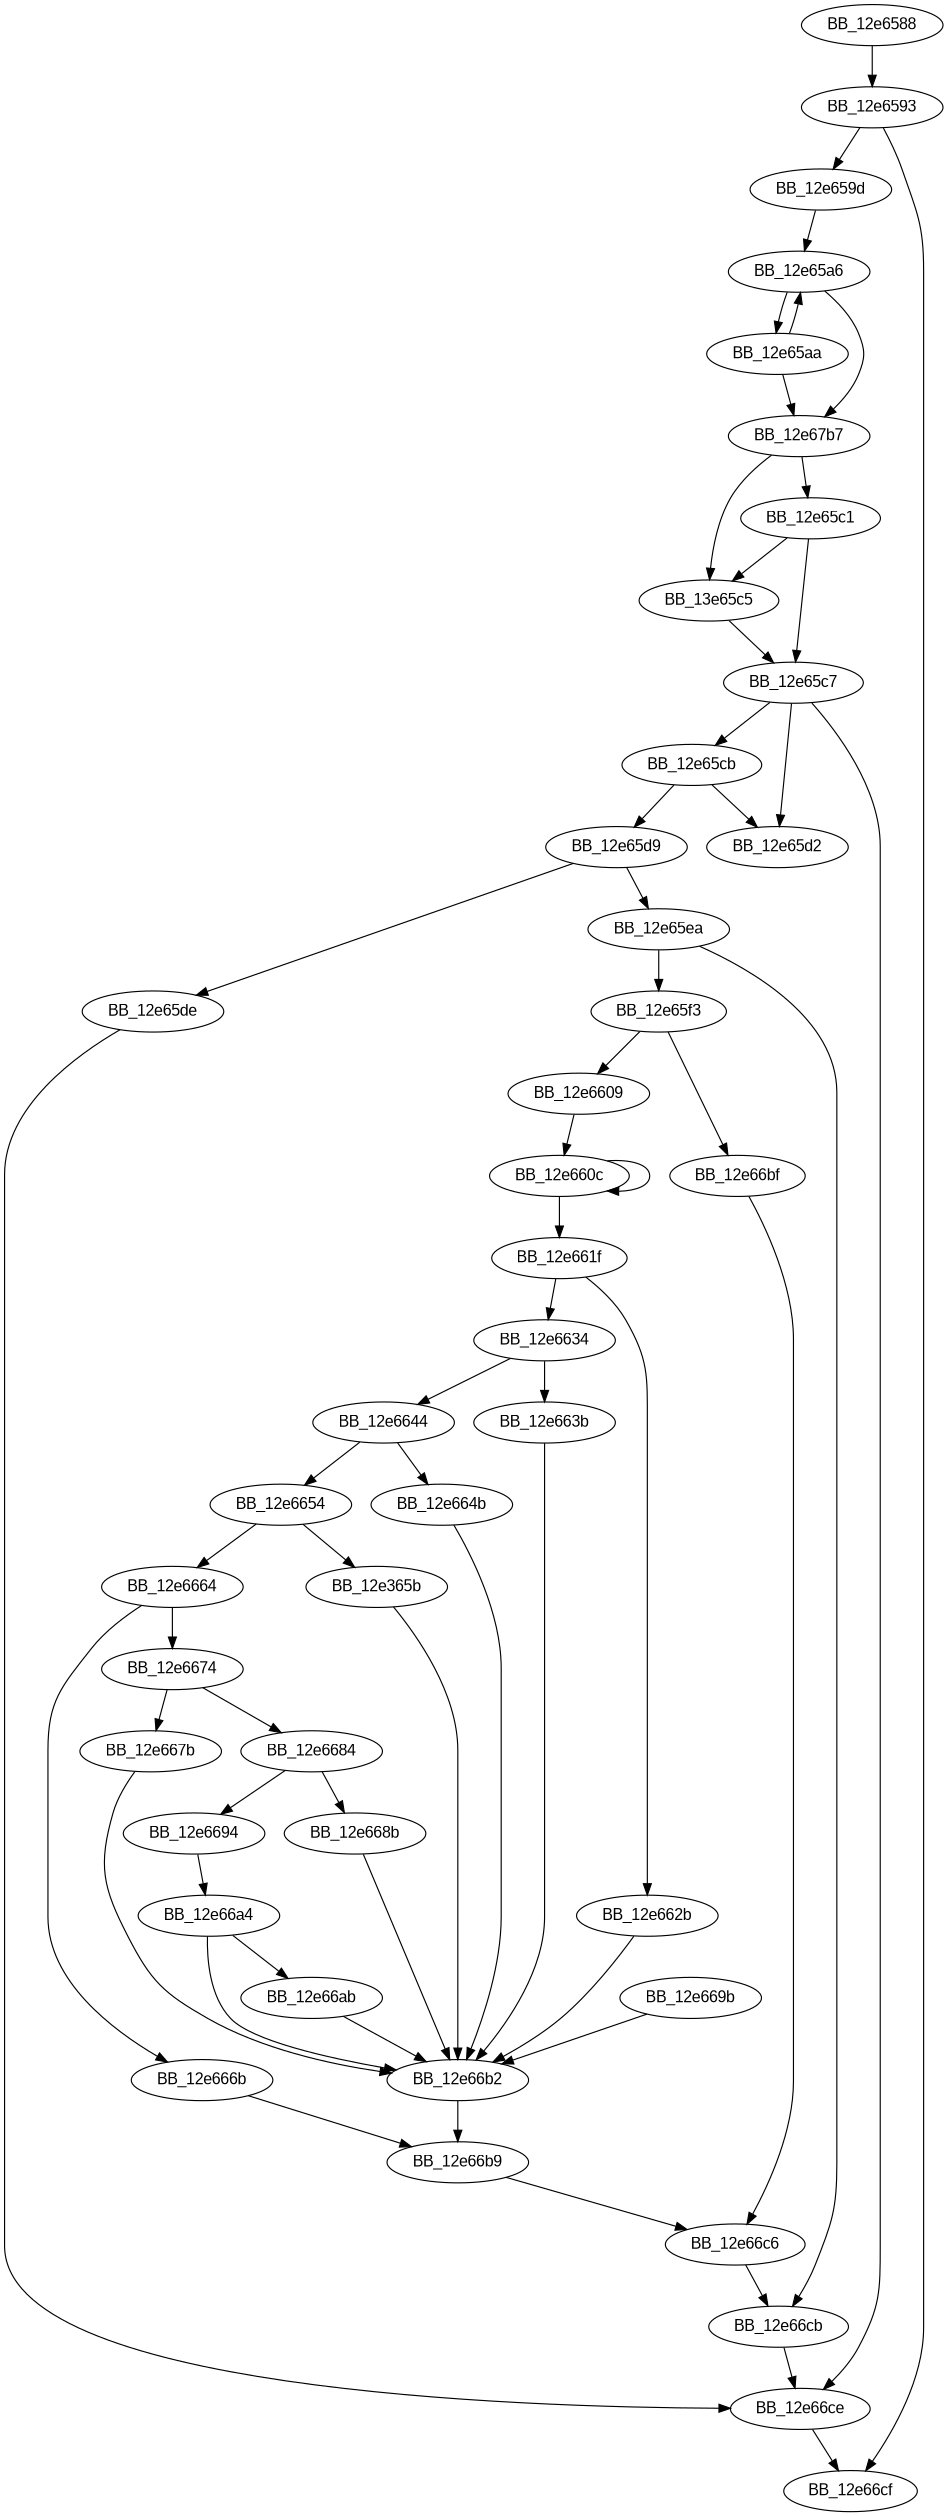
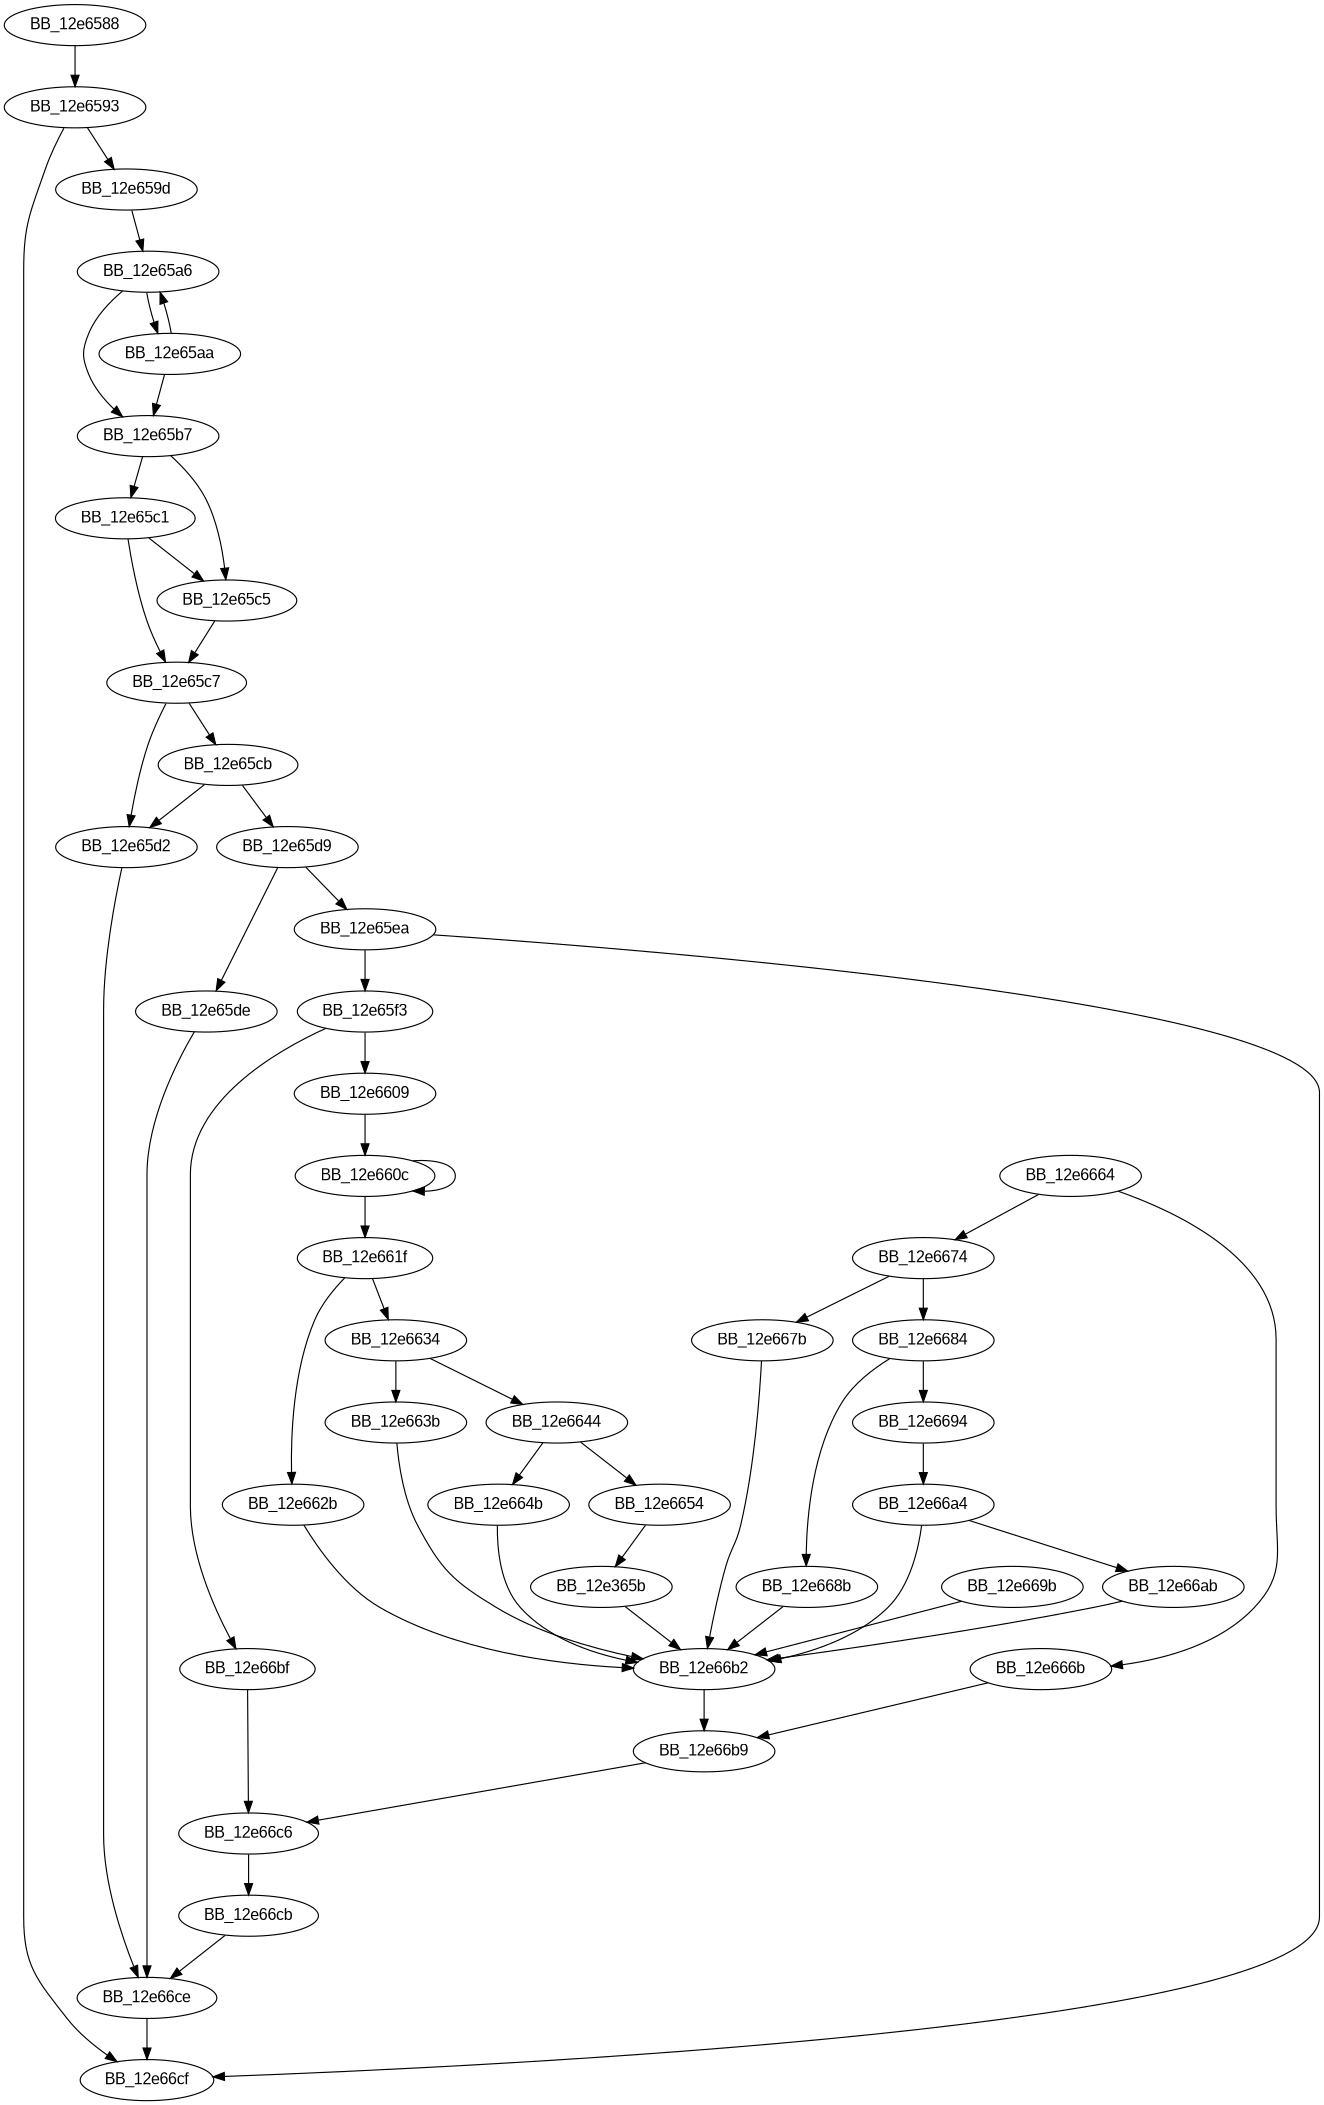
  digraph {
    fontname="Liberation Sans"
    node [fontname="Liberation Sans"]
    edge [fontname="Liberation Sans"]
    BB_12e6588
    BB_12e6593
    BB_12e659d
    BB_12e66cf
    BB_12e65a6
    BB_12e65aa
-   BB_12e65b7 [label=BB_12e67b7]
+   BB_12e65b7
    BB_12e65c1
-   BB_12e65c5 [label=BB_13e65c5]
+   BB_12e65c5
    BB_12e65c7
    BB_12e65cb
    BB_12e65d2
    BB_12e65d9
    BB_12e66ce
    BB_12e65de
    BB_12e65ea
    BB_12e65f3
    BB_12e66cb
    BB_12e6609
    BB_12e66bf
    BB_12e660c
    BB_12e66c6
    BB_12e661f
    BB_12e662b
    BB_12e6634
    BB_12e66b2
    BB_12e663b
    BB_12e6644
    BB_12e66b9
    BB_12e664b
    BB_12e6654
    n32 [label=BB_12e365b]
    BB_12e6664
    BB_12e666b
    BB_12e6674
    BB_12e667b
    BB_12e6684
    BB_12e668b
    BB_12e6694
    BB_12e66a4
    BB_12e669b
    BB_12e66ab
    BB_12e6588 -> BB_12e6593
    BB_12e6593 -> BB_12e659d
    BB_12e6593 -> BB_12e66cf
    BB_12e659d -> BB_12e65a6
    BB_12e65a6 -> BB_12e65aa
    BB_12e65a6 -> BB_12e65b7
    BB_12e65aa -> BB_12e65a6
    BB_12e65aa -> BB_12e65b7
    BB_12e65b7 -> BB_12e65c1
    BB_12e65b7 -> BB_12e65c5
    BB_12e65c1 -> BB_12e65c5
    BB_12e65c1 -> BB_12e65c7
    BB_12e65c5 -> BB_12e65c7
    BB_12e65c7 -> BB_12e65cb
    BB_12e65c7 -> BB_12e65d2
    BB_12e65cb -> BB_12e65d2
    BB_12e65cb -> BB_12e65d9
-   BB_12e65c7 -> BB_12e66ce
+   BB_12e65d2 -> BB_12e66ce
    BB_12e65d9 -> BB_12e65de
    BB_12e65d9 -> BB_12e65ea
    BB_12e66ce -> BB_12e66cf
    BB_12e65de -> BB_12e66ce
    BB_12e65ea -> BB_12e65f3
-   BB_12e65ea -> BB_12e66cb
+   BB_12e65ea -> BB_12e66cf
    BB_12e65f3 -> BB_12e6609
    BB_12e65f3 -> BB_12e66bf
    BB_12e66cb -> BB_12e66ce
    BB_12e6609 -> BB_12e660c
    BB_12e66bf -> BB_12e66c6
    BB_12e660c -> BB_12e660c
    BB_12e660c -> BB_12e661f
    BB_12e66c6 -> BB_12e66cb
    BB_12e661f -> BB_12e662b
    BB_12e661f -> BB_12e6634
    BB_12e662b -> BB_12e66b2
    BB_12e6634 -> BB_12e663b
    BB_12e6634 -> BB_12e6644
    BB_12e66b2 -> BB_12e66b9
    BB_12e663b -> BB_12e66b2
    BB_12e6644 -> BB_12e664b
    BB_12e6644 -> BB_12e6654
    BB_12e66b9 -> BB_12e66c6
    BB_12e664b -> BB_12e66b2
    BB_12e6654 -> n32
-   BB_12e6654 -> BB_12e6664
    n32 -> BB_12e66b2
    BB_12e6664 -> BB_12e666b
    BB_12e6664 -> BB_12e6674
    BB_12e666b -> BB_12e66b9
    BB_12e6674 -> BB_12e667b
    BB_12e6674 -> BB_12e6684
    BB_12e667b -> BB_12e66b2
    BB_12e6684 -> BB_12e668b
    BB_12e6684 -> BB_12e6694
    BB_12e668b -> BB_12e66b2
    BB_12e6694 -> BB_12e66a4
    BB_12e66a4 -> BB_12e66b2
    BB_12e66a4 -> BB_12e66ab
    BB_12e669b -> BB_12e66b2
    BB_12e66ab -> BB_12e66b2
  }
